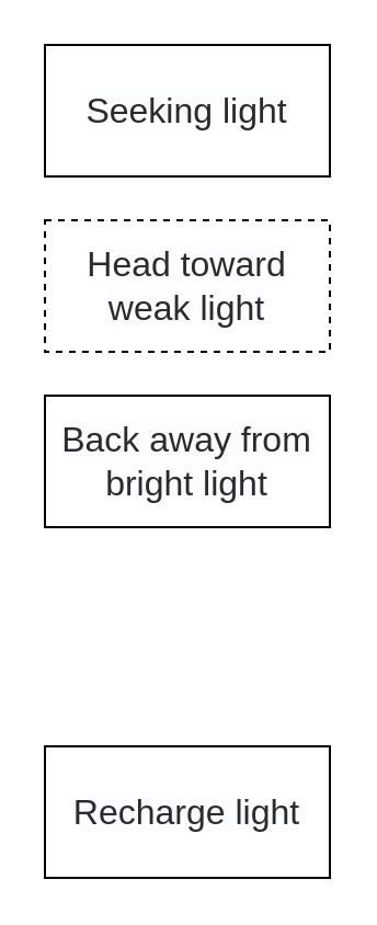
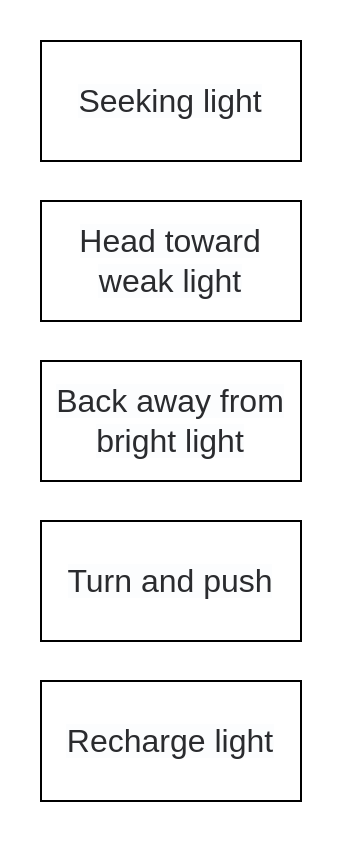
  <mxCell id="0" />
  <mxCell id="1" parent="0" />
  <mxCell id="2" value="&lt;span style=&quot;font-size: 16px; text-align: start; caret-color: rgb(251, 74, 62); color: rgb(42, 43, 46); font-family: &amp;quot;PingFang SC&amp;quot;, &amp;quot;Microsoft YaHei&amp;quot;, 微软雅黑, 宋体, &amp;quot;Malgun Gothic&amp;quot;, sans-serif; background-color: rgb(252, 253, 254);&quot;&gt;Seeking light&lt;/span&gt;" style="rounded=0;whiteSpace=wrap;html=1;" vertex="1" parent="1"><mxGeometry x="20" y="20" width="130" height="60" as="geometry" /></mxCell>
- <mxCell id="3" value="&lt;span style=&quot;font-size: 16px; text-align: start; caret-color: rgb(251, 74, 62); color: rgb(42, 43, 46); font-family: &amp;quot;PingFang SC&amp;quot;, &amp;quot;Microsoft YaHei&amp;quot;, 微软雅黑, 宋体, &amp;quot;Malgun Gothic&amp;quot;, sans-serif; background-color: rgb(252, 253, 254);&quot;&gt;Head toward weak light&lt;/span&gt;" style="rounded=0;whiteSpace=wrap;html=1;dashed=1;" vertex="1" parent="1"><mxGeometry x="20" y="100" width="130" height="60" as="geometry" /></mxCell>
+ <mxCell id="3" value="&lt;span style=&quot;font-size: 16px; text-align: start; caret-color: rgb(251, 74, 62); color: rgb(42, 43, 46); font-family: &amp;quot;PingFang SC&amp;quot;, &amp;quot;Microsoft YaHei&amp;quot;, 微软雅黑, 宋体, &amp;quot;Malgun Gothic&amp;quot;, sans-serif; background-color: rgb(252, 253, 254);&quot;&gt;Head toward weak light&lt;/span&gt;" style="rounded=0;whiteSpace=wrap;html=1;" vertex="1" parent="1"><mxGeometry x="20" y="100" width="130" height="60" as="geometry" /></mxCell>
  <mxCell id="4" value="&lt;span style=&quot;font-size: 16px; text-align: start; caret-color: rgb(251, 74, 62); color: rgb(42, 43, 46); font-family: &amp;quot;PingFang SC&amp;quot;, &amp;quot;Microsoft YaHei&amp;quot;, 微软雅黑, 宋体, &amp;quot;Malgun Gothic&amp;quot;, sans-serif; background-color: rgb(252, 253, 254);&quot;&gt;Back away from bright light&lt;/span&gt;" style="rounded=0;whiteSpace=wrap;html=1;" vertex="1" parent="1"><mxGeometry x="20" y="180" width="130" height="60" as="geometry" /></mxCell>
+ <mxCell id="5" value="&lt;span style=&quot;font-size: 16px; text-align: start; caret-color: rgb(251, 74, 62); color: rgb(42, 43, 46); font-family: &amp;quot;PingFang SC&amp;quot;, &amp;quot;Microsoft YaHei&amp;quot;, 微软雅黑, 宋体, &amp;quot;Malgun Gothic&amp;quot;, sans-serif; background-color: rgb(252, 253, 254);&quot;&gt;Turn and push&lt;/span&gt;" style="rounded=0;whiteSpace=wrap;html=1;" vertex="1" parent="1"><mxGeometry x="20" y="260" width="130" height="60" as="geometry" /></mxCell>
  <mxCell id="6" value="&lt;span style=&quot;font-size: 16px; text-align: start; caret-color: rgb(251, 74, 62); color: rgb(42, 43, 46); font-family: &amp;quot;PingFang SC&amp;quot;, &amp;quot;Microsoft YaHei&amp;quot;, 微软雅黑, 宋体, &amp;quot;Malgun Gothic&amp;quot;, sans-serif; background-color: rgb(252, 253, 254);&quot;&gt;Recharge light&lt;/span&gt;" style="rounded=0;whiteSpace=wrap;html=1;" vertex="1" parent="1"><mxGeometry x="20" y="340" width="130" height="60" as="geometry" /></mxCell>
